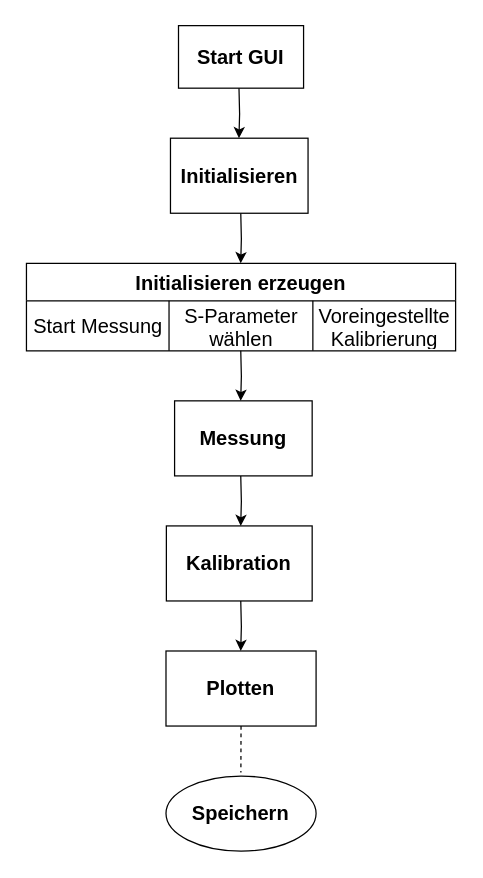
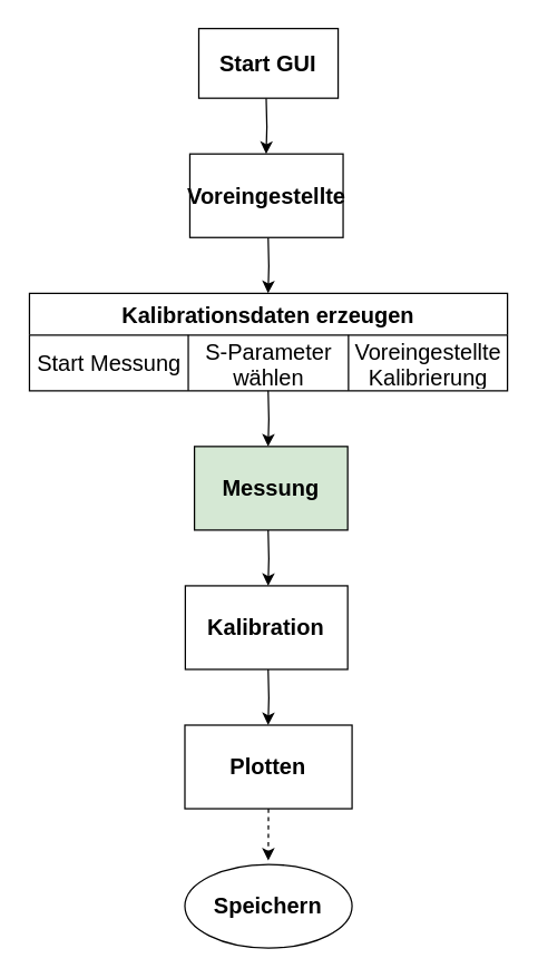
  <mxCell id="0" />
  <mxCell id="1" parent="0" />
- <mxCell id="2" value="&lt;div style=&quot;font-size: 16px;&quot;&gt;&lt;span style=&quot;background-color: initial; font-size: 16px;&quot;&gt;&lt;b style=&quot;font-size: 16px;&quot;&gt;Messung&lt;/b&gt;&lt;/span&gt;&lt;/div&gt;" style="rounded=0;whiteSpace=wrap;html=1;align=center;fontSize=16;" parent="1" vertex="1"><mxGeometry x="139" y="320" width="110" height="60" as="geometry" /></mxCell>
- <mxCell id="3" value="" style="edgeStyle=orthogonalEdgeStyle;rounded=0;orthogonalLoop=1;jettySize=auto;html=1;dashed=1;exitX=0.5;exitY=1;exitDx=0;exitDy=0;entryX=0.499;entryY=-0.046;entryDx=0;entryDy=0;entryPerimeter=0;fontSize=16;endArrow=none;" parent="1" source="5" target="6" edge="1"><mxGeometry relative="1" as="geometry"><mxPoint x="191.88" y="625" as="targetPoint" /><mxPoint x="191.88" y="580" as="sourcePoint" /></mxGeometry></mxCell>
+ <mxCell id="2" value="&lt;div style=&quot;font-size: 16px;&quot;&gt;&lt;span style=&quot;background-color: initial; font-size: 16px;&quot;&gt;&lt;b style=&quot;font-size: 16px;&quot;&gt;Messung&lt;/b&gt;&lt;/span&gt;&lt;/div&gt;" style="rounded=0;whiteSpace=wrap;html=1;align=center;fontSize=16;fillColor=#d5e8d4;" parent="1" vertex="1"><mxGeometry x="139" y="320" width="110" height="60" as="geometry" /></mxCell>
+ <mxCell id="3" value="" style="edgeStyle=orthogonalEdgeStyle;rounded=0;orthogonalLoop=1;jettySize=auto;html=1;dashed=1;exitX=0.5;exitY=1;exitDx=0;exitDy=0;entryX=0.499;entryY=-0.046;entryDx=0;entryDy=0;entryPerimeter=0;fontSize=16;" parent="1" source="5" target="6" edge="1"><mxGeometry relative="1" as="geometry"><mxPoint x="191.88" y="625" as="targetPoint" /><mxPoint x="191.88" y="580" as="sourcePoint" /></mxGeometry></mxCell>
  <mxCell id="4" value="&lt;div style=&quot;font-size: 16px;&quot;&gt;&lt;b style=&quot;font-size: 16px;&quot;&gt;Kalibration&lt;/b&gt;&lt;/div&gt;" style="rounded=0;whiteSpace=wrap;html=1;align=center;fontSize=16;" parent="1" vertex="1"><mxGeometry x="132.43" y="420" width="116.57" height="60" as="geometry" /></mxCell>
  <mxCell id="5" value="&lt;span style=&quot;text-wrap: nowrap; font-size: 16px;&quot;&gt;&lt;b&gt;Plotten&lt;/b&gt;&lt;/span&gt;" style="rounded=0;whiteSpace=wrap;html=1;fontSize=16;" parent="1" vertex="1"><mxGeometry x="132.13" y="520" width="120" height="60" as="geometry" /></mxCell>
  <mxCell id="6" value="&lt;span style=&quot;text-wrap: nowrap; font-size: 16px;&quot;&gt;&lt;b&gt;Speichern&lt;/b&gt;&lt;/span&gt;" style="ellipse;whiteSpace=wrap;html=1;fontSize=16;" parent="1" vertex="1"><mxGeometry x="132.13" y="620" width="120" height="60" as="geometry" /></mxCell>
  <mxCell id="7" value="&lt;b&gt;Start GUI&lt;/b&gt;" style="rounded=0;whiteSpace=wrap;html=1;fontSize=16;" parent="1" vertex="1"><mxGeometry x="142.13" y="20" width="100" height="50" as="geometry" /></mxCell>
  <mxCell id="8" value="" style="edgeStyle=orthogonalEdgeStyle;rounded=0;orthogonalLoop=1;jettySize=auto;html=1;fontSize=16;" parent="1" edge="1"><mxGeometry relative="1" as="geometry"><mxPoint x="191.917" y="170" as="sourcePoint" /><mxPoint x="191.88" y="210" as="targetPoint" /></mxGeometry></mxCell>
- <mxCell id="9" value="Initialisieren erzeugen" style="shape=table;startSize=30;container=1;collapsible=0;childLayout=tableLayout;strokeColor=default;fontSize=16;fontStyle=1" vertex="1" parent="1"><mxGeometry x="20.56" y="210" width="343.13" height="70" as="geometry" /></mxCell>
+ <mxCell id="9" value="Kalibrationsdaten erzeugen" style="shape=table;startSize=30;container=1;collapsible=0;childLayout=tableLayout;strokeColor=default;fontSize=16;fontStyle=1" vertex="1" parent="1"><mxGeometry x="20.56" y="210" width="343.13" height="70" as="geometry" /></mxCell>
  <mxCell id="10" value="" style="shape=tableRow;horizontal=0;startSize=0;swimlaneHead=0;swimlaneBody=0;strokeColor=inherit;top=0;left=0;bottom=0;right=0;collapsible=0;dropTarget=0;fillColor=none;points=[[0,0.5],[1,0.5]];portConstraint=eastwest;fontSize=16;" vertex="1" parent="9"><mxGeometry y="30" width="343.13" height="40" as="geometry" /></mxCell>
  <mxCell id="11" value="Start Messung" style="shape=partialRectangle;html=1;whiteSpace=wrap;connectable=0;strokeColor=inherit;overflow=hidden;fillColor=none;top=0;left=0;bottom=0;right=0;pointerEvents=1;fontSize=16;" vertex="1" parent="10"><mxGeometry width="114" height="40" as="geometry"><mxRectangle width="114" height="40" as="alternateBounds" /></mxGeometry></mxCell>
  <mxCell id="12" value="S-Parameter wählen" style="shape=partialRectangle;html=1;whiteSpace=wrap;connectable=0;strokeColor=inherit;overflow=hidden;fillColor=none;top=0;left=0;bottom=0;right=0;pointerEvents=1;fontSize=16;" vertex="1" parent="10"><mxGeometry x="114" width="115" height="40" as="geometry"><mxRectangle width="115" height="40" as="alternateBounds" /></mxGeometry></mxCell>
  <mxCell id="13" value="Voreingestellte Kalibrierung" style="shape=partialRectangle;html=1;whiteSpace=wrap;connectable=0;strokeColor=inherit;overflow=hidden;fillColor=none;top=0;left=0;bottom=0;right=0;pointerEvents=1;fontSize=16;" vertex="1" parent="10"><mxGeometry x="229" width="114" height="40" as="geometry"><mxRectangle width="114" height="40" as="alternateBounds" /></mxGeometry></mxCell>
- <mxCell id="14" value="&lt;div style=&quot;font-size: 16px;&quot;&gt;&lt;span style=&quot;background-color: initial; font-size: 16px;&quot;&gt;&lt;b style=&quot;font-size: 16px;&quot;&gt;Initialisieren&lt;/b&gt;&lt;/span&gt;&lt;/div&gt;" style="rounded=0;whiteSpace=wrap;html=1;align=center;fontSize=16;" vertex="1" parent="1"><mxGeometry x="135.71" y="110" width="110" height="60" as="geometry" /></mxCell>
+ <mxCell id="14" value="&lt;div style=&quot;font-size: 16px;&quot;&gt;&lt;span style=&quot;background-color: initial; font-size: 16px;&quot;&gt;&lt;b style=&quot;font-size: 16px;&quot;&gt;Voreingestellte&lt;/b&gt;&lt;/span&gt;&lt;/div&gt;" style="rounded=0;whiteSpace=wrap;html=1;align=center;fontSize=16;" vertex="1" parent="1"><mxGeometry x="135.71" y="110" width="110" height="60" as="geometry" /></mxCell>
  <mxCell id="15" value="" style="edgeStyle=orthogonalEdgeStyle;rounded=0;orthogonalLoop=1;jettySize=auto;html=1;fontSize=16;" edge="1" parent="1"><mxGeometry relative="1" as="geometry"><mxPoint x="190.487" y="70" as="sourcePoint" /><mxPoint x="190.45" y="110" as="targetPoint" /></mxGeometry></mxCell>
  <mxCell id="16" value="" style="edgeStyle=orthogonalEdgeStyle;rounded=0;orthogonalLoop=1;jettySize=auto;html=1;fontSize=16;" edge="1" parent="1"><mxGeometry relative="1" as="geometry"><mxPoint x="191.907" y="280" as="sourcePoint" /><mxPoint x="191.87" y="320" as="targetPoint" /></mxGeometry></mxCell>
  <mxCell id="17" value="" style="edgeStyle=orthogonalEdgeStyle;rounded=0;orthogonalLoop=1;jettySize=auto;html=1;fontSize=16;" edge="1" parent="1"><mxGeometry relative="1" as="geometry"><mxPoint x="191.907" y="380" as="sourcePoint" /><mxPoint x="191.87" y="420" as="targetPoint" /></mxGeometry></mxCell>
  <mxCell id="18" value="" style="edgeStyle=orthogonalEdgeStyle;rounded=0;orthogonalLoop=1;jettySize=auto;html=1;fontSize=16;" edge="1" parent="1"><mxGeometry relative="1" as="geometry"><mxPoint x="191.907" y="480" as="sourcePoint" /><mxPoint x="191.87" y="520" as="targetPoint" /></mxGeometry></mxCell>
